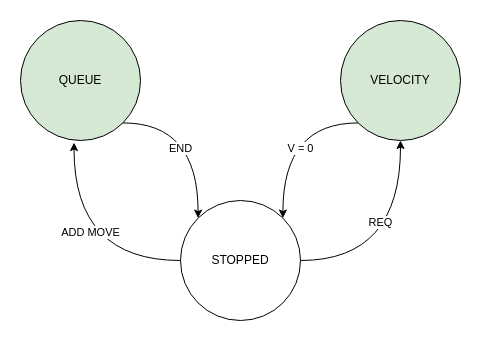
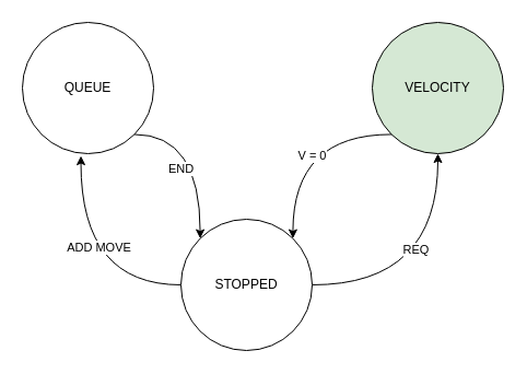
  <mxCell id="0" />
  <mxCell id="1" parent="0" />
  <mxCell id="2" value="V = 0" style="edgeStyle=orthogonalEdgeStyle;curved=1;rounded=0;orthogonalLoop=1;jettySize=auto;html=1;exitX=0;exitY=1;exitDx=0;exitDy=0;entryX=1;entryY=0;entryDx=0;entryDy=0;" edge="1" parent="1" source="3" target="8"><mxGeometry x="0.185" y="18" relative="1" as="geometry"><mxPoint as="offset" /></mxGeometry></mxCell>
  <mxCell id="3" value="VELOCITY" style="ellipse;whiteSpace=wrap;html=1;fillColor=#d5e8d4;" vertex="1" parent="1"><mxGeometry x="340" y="20" width="120" height="120" as="geometry" /></mxCell>
  <mxCell id="4" value="END" style="edgeStyle=orthogonalEdgeStyle;curved=1;rounded=0;orthogonalLoop=1;jettySize=auto;html=1;exitX=1;exitY=1;exitDx=0;exitDy=0;entryX=0;entryY=0;entryDx=0;entryDy=0;" edge="1" parent="1" source="5" target="8"><mxGeometry x="0.185" y="-18" relative="1" as="geometry"><mxPoint as="offset" /></mxGeometry></mxCell>
- <mxCell id="5" value="QUEUE" style="ellipse;whiteSpace=wrap;html=1;fillColor=#d5e8d4;" vertex="1" parent="1"><mxGeometry x="20" y="20" width="120" height="120" as="geometry" /></mxCell>
+ <mxCell id="5" value="QUEUE" style="ellipse;whiteSpace=wrap;html=1;" vertex="1" parent="1"><mxGeometry x="20" y="20" width="120" height="120" as="geometry" /></mxCell>
  <mxCell id="6" value="ADD MOVE" style="edgeStyle=orthogonalEdgeStyle;rounded=0;orthogonalLoop=1;jettySize=auto;html=1;exitX=0;exitY=0.5;exitDx=0;exitDy=0;entryX=0.446;entryY=1.017;entryDx=0;entryDy=0;entryPerimeter=0;curved=1;" edge="1" parent="1" source="8" target="5"><mxGeometry x="0.199" y="-16" relative="1" as="geometry"><mxPoint as="offset" /></mxGeometry></mxCell>
  <mxCell id="7" value="REQ" style="edgeStyle=orthogonalEdgeStyle;curved=1;rounded=0;orthogonalLoop=1;jettySize=auto;html=1;exitX=1;exitY=0.5;exitDx=0;exitDy=0;entryX=0.5;entryY=1;entryDx=0;entryDy=0;" edge="1" parent="1" source="8" target="3"><mxGeometry x="0.25" y="20" relative="1" as="geometry"><mxPoint as="offset" /></mxGeometry></mxCell>
- <mxCell id="8" value="STOPPED" style="ellipse;whiteSpace=wrap;html=1;" vertex="1" parent="1"><mxGeometry x="180" y="200" width="120" height="120" as="geometry" /></mxCell>
+ <mxCell id="8" value="STOPPED" style="ellipse;whiteSpace=wrap;html=1;" vertex="1" parent="1"><mxGeometry x="165" y="200" width="120" height="120" as="geometry" /></mxCell>
